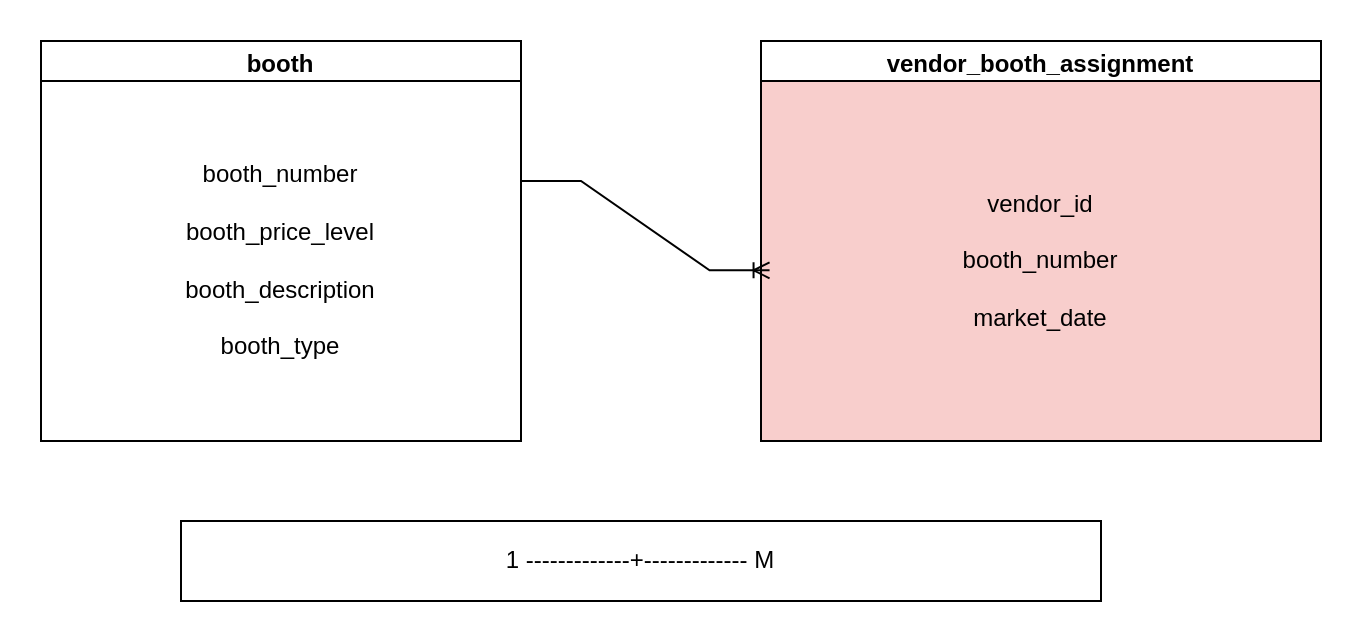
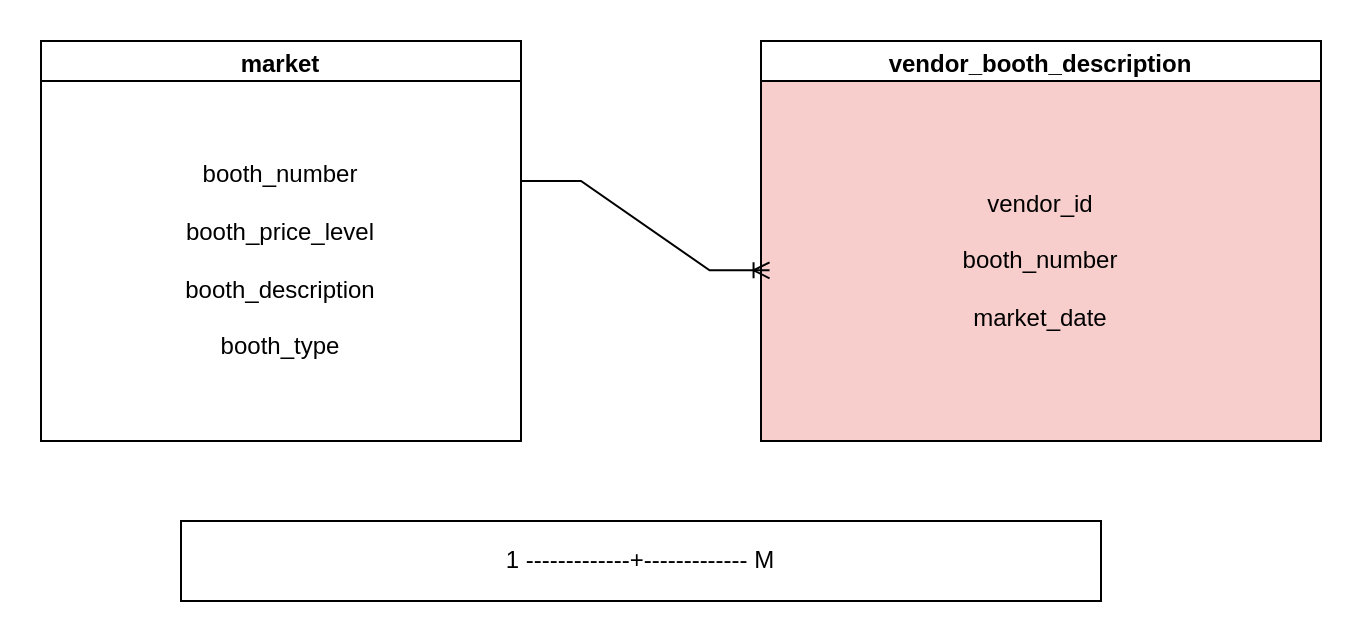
  <mxCell id="0" />
  <mxCell id="1" parent="0" />
- <mxCell id="2" value="booth" style="swimlane;whiteSpace=wrap;html=1;" vertex="1" parent="1"><mxGeometry x="20" y="20" width="240" height="200" as="geometry" /></mxCell>
+ <mxCell id="2" value="market" style="swimlane;whiteSpace=wrap;html=1;" vertex="1" parent="1"><mxGeometry x="20" y="20" width="240" height="200" as="geometry" /></mxCell>
  <mxCell id="3" value="booth_number&lt;br&gt;&lt;br&gt;booth_price_level&lt;br&gt;&lt;br&gt;booth_description&lt;br&gt;&lt;br&gt;booth_type" style="rounded=0;whiteSpace=wrap;html=1;" vertex="1" parent="2"><mxGeometry y="20" width="240" height="180" as="geometry" /></mxCell>
- <mxCell id="4" value="vendor_booth_assignment" style="swimlane;whiteSpace=wrap;html=1;" vertex="1" parent="1"><mxGeometry x="380" y="20" width="280" height="200" as="geometry" /></mxCell>
+ <mxCell id="4" value="vendor_booth_description" style="swimlane;whiteSpace=wrap;html=1;" vertex="1" parent="1"><mxGeometry x="380" y="20" width="280" height="200" as="geometry" /></mxCell>
  <mxCell id="5" value="" style="shape=table;startSize=0;container=1;collapsible=0;childLayout=tableLayout;fontSize=11;fillColor=none;strokeColor=none;" vertex="1" parent="4"><mxGeometry x="10" y="30" width="260" height="160" as="geometry" /></mxCell>
  <mxCell id="6" value="vendor_id&lt;div&gt;&lt;br&gt;&lt;/div&gt;&lt;div&gt;booth_number&lt;/div&gt;&lt;div&gt;&lt;br&gt;&lt;/div&gt;&lt;div&gt;market_date&lt;/div&gt;" style="rounded=0;whiteSpace=wrap;html=1;fillColor=#f8cecc;" vertex="1" parent="4"><mxGeometry y="20" width="280" height="180" as="geometry" /></mxCell>
  <mxCell id="7" value="" style="shape=table;startSize=0;container=1;collapsible=0;childLayout=tableLayout;fontSize=11;fillColor=none;strokeColor=none;" vertex="1" parent="1"><mxGeometry x="340" y="140" width="60" height="60" as="geometry" /></mxCell>
  <mxCell id="8" value="" style="edgeStyle=entityRelationEdgeStyle;fontSize=12;html=1;endArrow=ERoneToMany;rounded=0;entryX=-0.022;entryY=0.529;entryDx=0;entryDy=0;entryPerimeter=0;" edge="1" parent="1" target="5"><mxGeometry width="100" height="100" relative="1" as="geometry"><mxPoint x="260" y="90" as="sourcePoint" /><mxPoint x="360" y="-10" as="targetPoint" /></mxGeometry></mxCell>
  <mxCell id="9" value="1 -------------+------------- M" style="rounded=0;whiteSpace=wrap;html=1;" vertex="1" parent="1"><mxGeometry x="90" y="260" width="460" height="40" as="geometry" /></mxCell>
